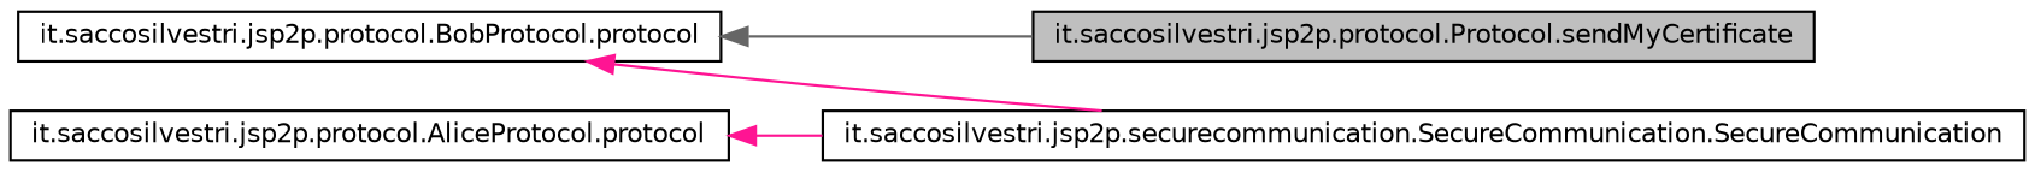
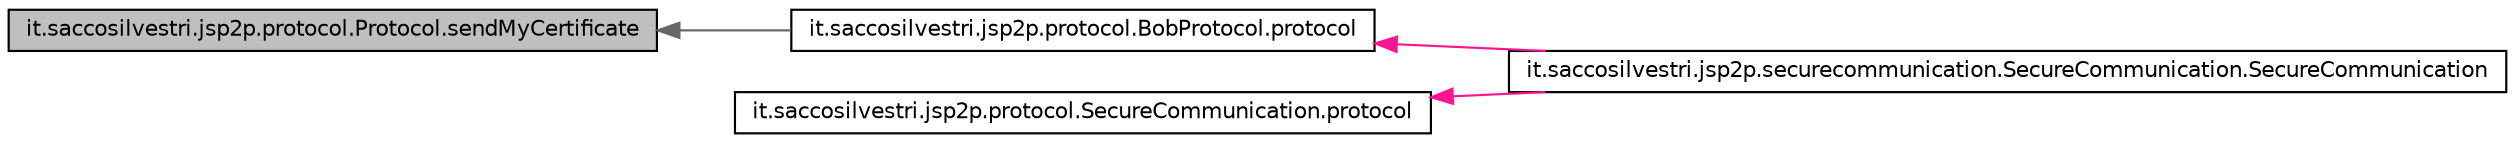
  digraph {
    rankdir=LR
    node [color=black fillcolor=white fontname=Helvetica fontsize=10 shape=record style=filled]
    edge [color=deeppink dir=back fontname=Helvetica fontsize=10 labelfontname=Helvetica labelfontsize=10 style=solid]
    n1 [fillcolor=grey75 fontcolor=black height=0.2 label="it.saccosilvestri.jsp2p.protocol.Protocol.sendMyCertificate" width=0.4]
    n2 [height=0.2 label="it.saccosilvestri.jsp2p.protocol.BobProtocol.protocol" width=0.4]
-   n3 [height=0.2 label="it.saccosilvestri.jsp2p.protocol.AliceProtocol.protocol" width=0.4]
+   n3 [height=0.2 label="it.saccosilvestri.jsp2p.protocol.SecureCommunication.protocol" width=0.4]
    n4 [height=0.2 label="it.saccosilvestri.jsp2p.securecommunication.SecureCommunication.SecureCommunication" width=0.4]
-   n2 -> n1 [color=gray40]
+   n1 -> n2 [color=gray40]
    n2 -> n4
    n3 -> n4
  }
